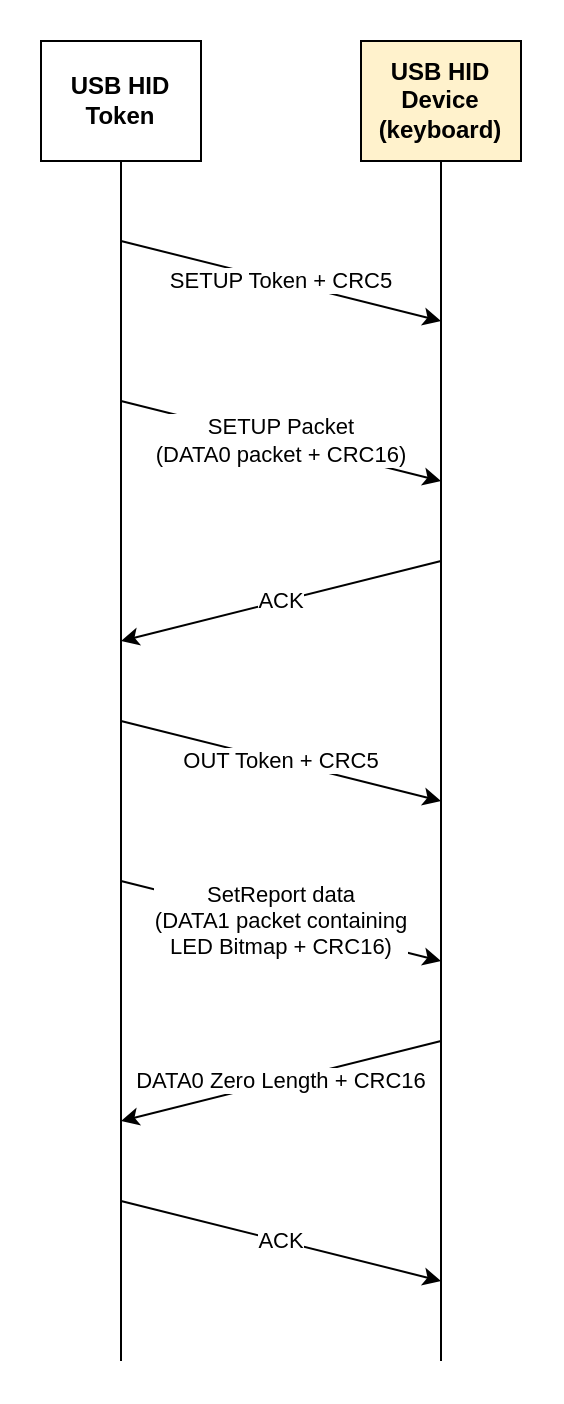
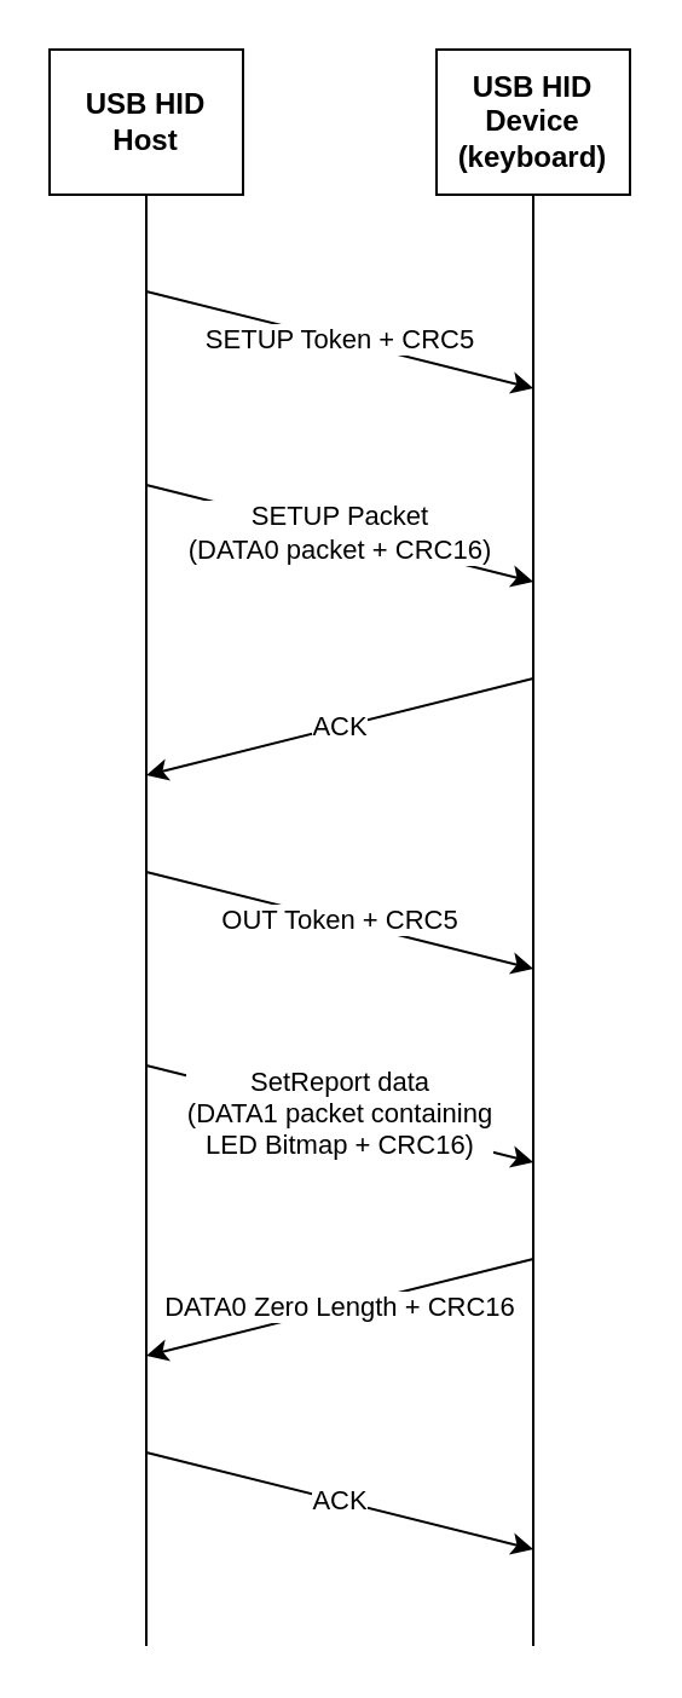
  <mxCell id="0" />
  <mxCell id="1" parent="0" />
  <mxCell id="2" value="" style="endArrow=none;html=1;rounded=0;" edge="1" parent="1"><mxGeometry width="50" height="50" relative="1" as="geometry"><mxPoint x="60" y="680" as="sourcePoint" /><mxPoint x="60" y="80" as="targetPoint" /></mxGeometry></mxCell>
  <mxCell id="3" value="" style="endArrow=none;html=1;rounded=0;" edge="1" parent="1"><mxGeometry width="50" height="50" relative="1" as="geometry"><mxPoint x="220" y="680" as="sourcePoint" /><mxPoint x="220" y="80" as="targetPoint" /></mxGeometry></mxCell>
  <mxCell id="4" value="SETUP Token + CRC5" style="endArrow=classic;html=1;rounded=0;" edge="1" parent="1"><mxGeometry width="50" height="50" relative="1" as="geometry"><mxPoint x="60" y="120" as="sourcePoint" /><mxPoint x="220" y="160" as="targetPoint" /></mxGeometry></mxCell>
  <mxCell id="5" value="SETUP Packet &lt;br&gt;(DATA0 packet + CRC16)" style="endArrow=classic;html=1;rounded=0;" edge="1" parent="1"><mxGeometry width="50" height="50" relative="1" as="geometry"><mxPoint x="60" y="200" as="sourcePoint" /><mxPoint x="220" y="240" as="targetPoint" /></mxGeometry></mxCell>
  <mxCell id="6" value="ACK" style="endArrow=classic;html=1;rounded=0;" edge="1" parent="1"><mxGeometry width="50" height="50" relative="1" as="geometry"><mxPoint x="220" y="280" as="sourcePoint" /><mxPoint x="60" y="320" as="targetPoint" /></mxGeometry></mxCell>
  <mxCell id="7" value="OUT Token + CRC5" style="endArrow=classic;html=1;rounded=0;" edge="1" parent="1"><mxGeometry width="50" height="50" relative="1" as="geometry"><mxPoint x="60" y="360" as="sourcePoint" /><mxPoint x="220" y="400" as="targetPoint" /></mxGeometry></mxCell>
  <mxCell id="8" value="SetReport data&lt;br&gt;(DATA1 packet containing&lt;br&gt;LED Bitmap + CRC16)" style="endArrow=classic;html=1;rounded=0;" edge="1" parent="1"><mxGeometry width="50" height="50" relative="1" as="geometry"><mxPoint x="60" y="440" as="sourcePoint" /><mxPoint x="220" y="480" as="targetPoint" /></mxGeometry></mxCell>
  <mxCell id="9" value="DATA0 Zero Length + CRC16" style="endArrow=classic;html=1;rounded=0;" edge="1" parent="1"><mxGeometry width="50" height="50" relative="1" as="geometry"><mxPoint x="220" y="520" as="sourcePoint" /><mxPoint x="60" y="560" as="targetPoint" /></mxGeometry></mxCell>
  <mxCell id="10" value="ACK" style="endArrow=classic;html=1;rounded=0;" edge="1" parent="1"><mxGeometry width="50" height="50" relative="1" as="geometry"><mxPoint x="60" y="600" as="sourcePoint" /><mxPoint x="220" y="640" as="targetPoint" /></mxGeometry></mxCell>
- <mxCell id="11" value="USB HID&lt;br&gt;Token" style="rounded=0;whiteSpace=wrap;html=1;fontStyle=1" vertex="1" parent="1"><mxGeometry x="20" y="20" width="80" height="60" as="geometry" /></mxCell>
- <mxCell id="12" value="USB HID Device (keyboard)" style="rounded=0;whiteSpace=wrap;html=1;fontStyle=1;fillColor=#fff2cc;" vertex="1" parent="1"><mxGeometry x="180" y="20" width="80" height="60" as="geometry" /></mxCell>
+ <mxCell id="11" value="USB HID&lt;br&gt;Host" style="rounded=0;whiteSpace=wrap;html=1;fontStyle=1" vertex="1" parent="1"><mxGeometry x="20" y="20" width="80" height="60" as="geometry" /></mxCell>
+ <mxCell id="12" value="USB HID Device (keyboard)" style="rounded=0;whiteSpace=wrap;html=1;fontStyle=1" vertex="1" parent="1"><mxGeometry x="180" y="20" width="80" height="60" as="geometry" /></mxCell>
